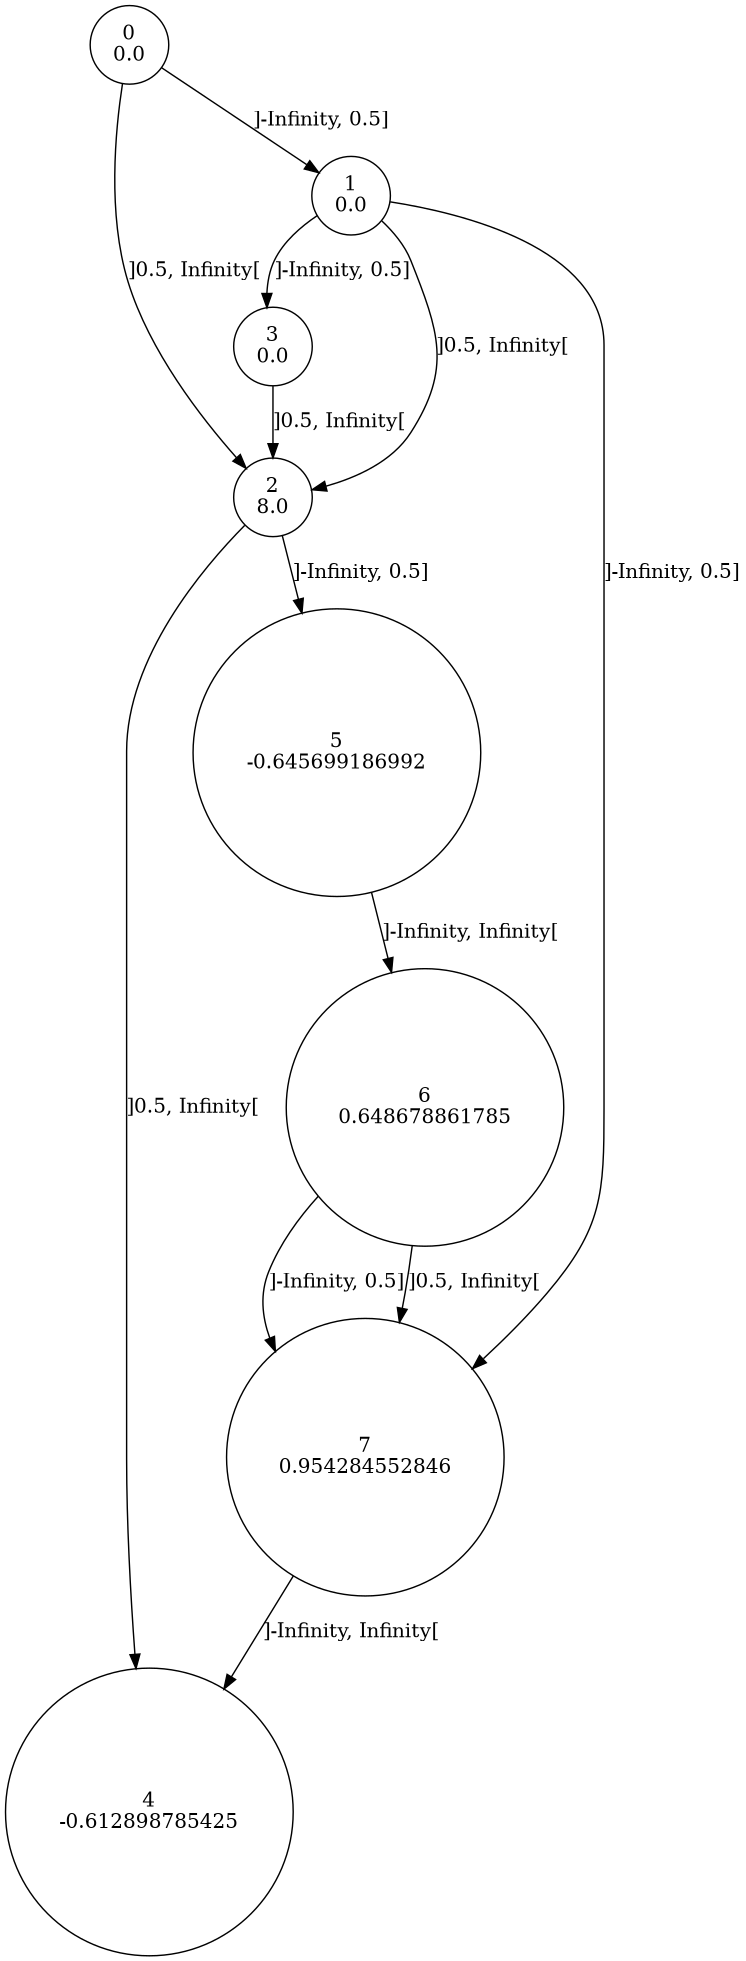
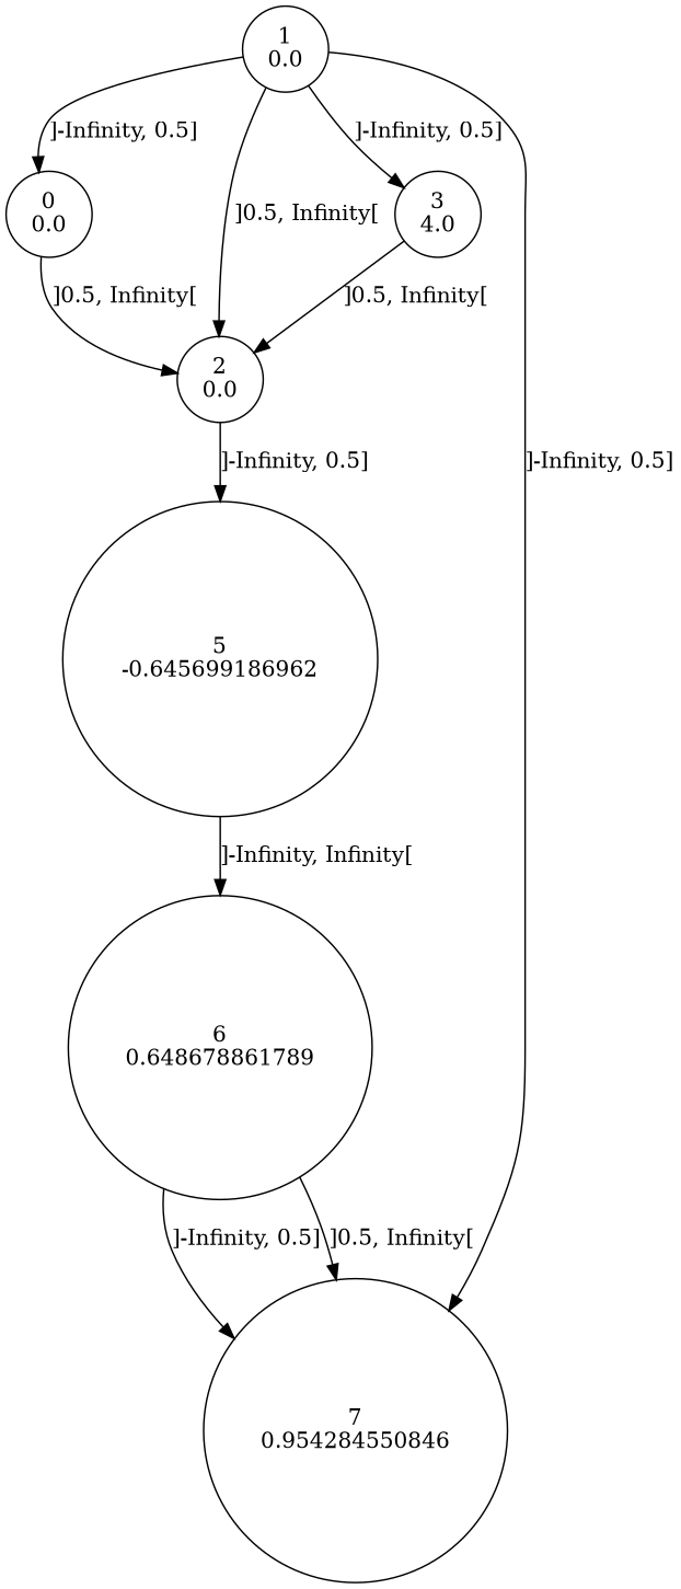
  digraph {
    node [shape=circle]
    n1 [label="0\n0.0"]
    n2 [label="1\n0.0"]
-   n3 [label="2\n8.0"]
-   n4 [label="3\n0.0"]
-   n5 [label="7\n0.954284552846"]
-   n6 [label="5\n-0.645699186992"]
-   n7 [label="4\n-0.612898785425"]
-   n8 [label="6\n0.648678861785"]
-   n1 -> n2 [label="]-Infinity, 0.5]"]
+   n3 [label="2\n0.0"]
+   n4 [label="3\n4.0"]
+   n5 [label="7\n0.954284550846"]
+   n6 [label="5\n-0.645699186962"]
+   n8 [label="6\n0.648678861789"]
+   n2 -> n1 [label="]-Infinity, 0.5]"]
    n1 -> n3 [label="]0.5, Infinity["]
    n2 -> n3 [label="]0.5, Infinity["]
    n2 -> n4 [label="]-Infinity, 0.5]"]
    n2 -> n5 [label="]-Infinity, 0.5]"]
    n3 -> n6 [label="]-Infinity, 0.5]"]
-   n3 -> n7 [label="]0.5, Infinity["]
    n4 -> n3 [label="]0.5, Infinity["]
-   n5 -> n7 [label="]-Infinity, Infinity["]
    n6 -> n8 [label="]-Infinity, Infinity["]
    n8 -> n5 [label="]-Infinity, 0.5]"]
    n8 -> n5 [label="]0.5, Infinity["]
  }
